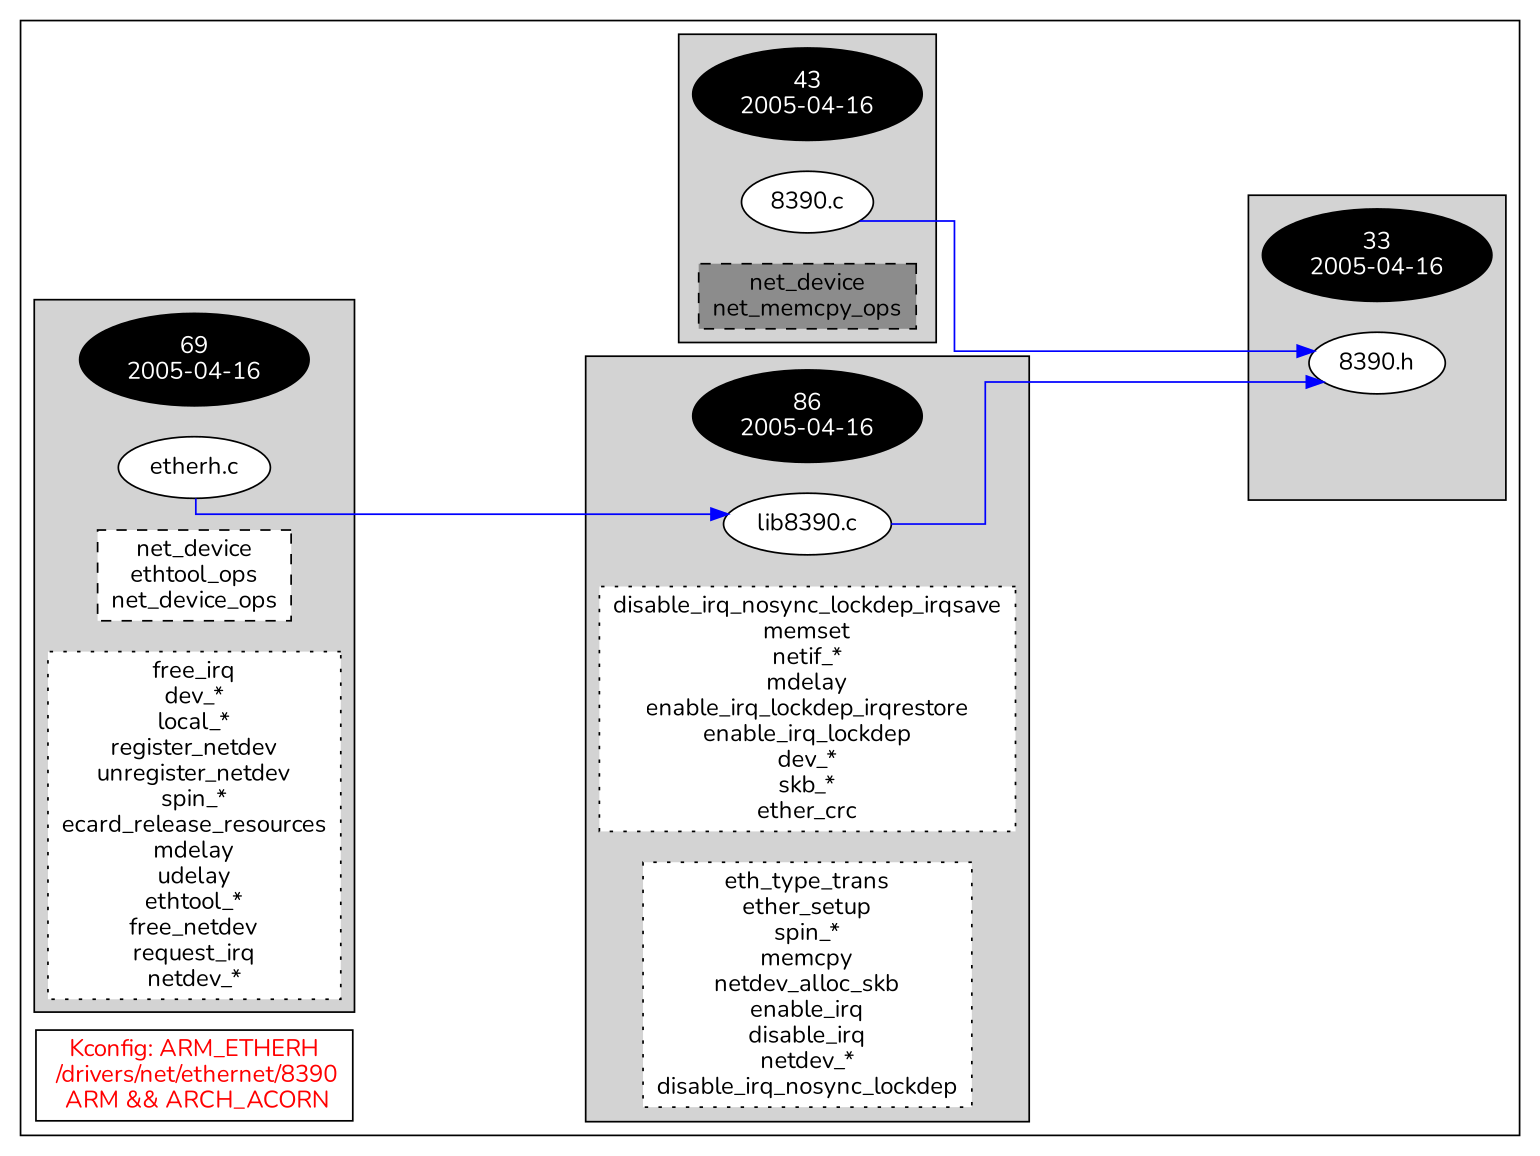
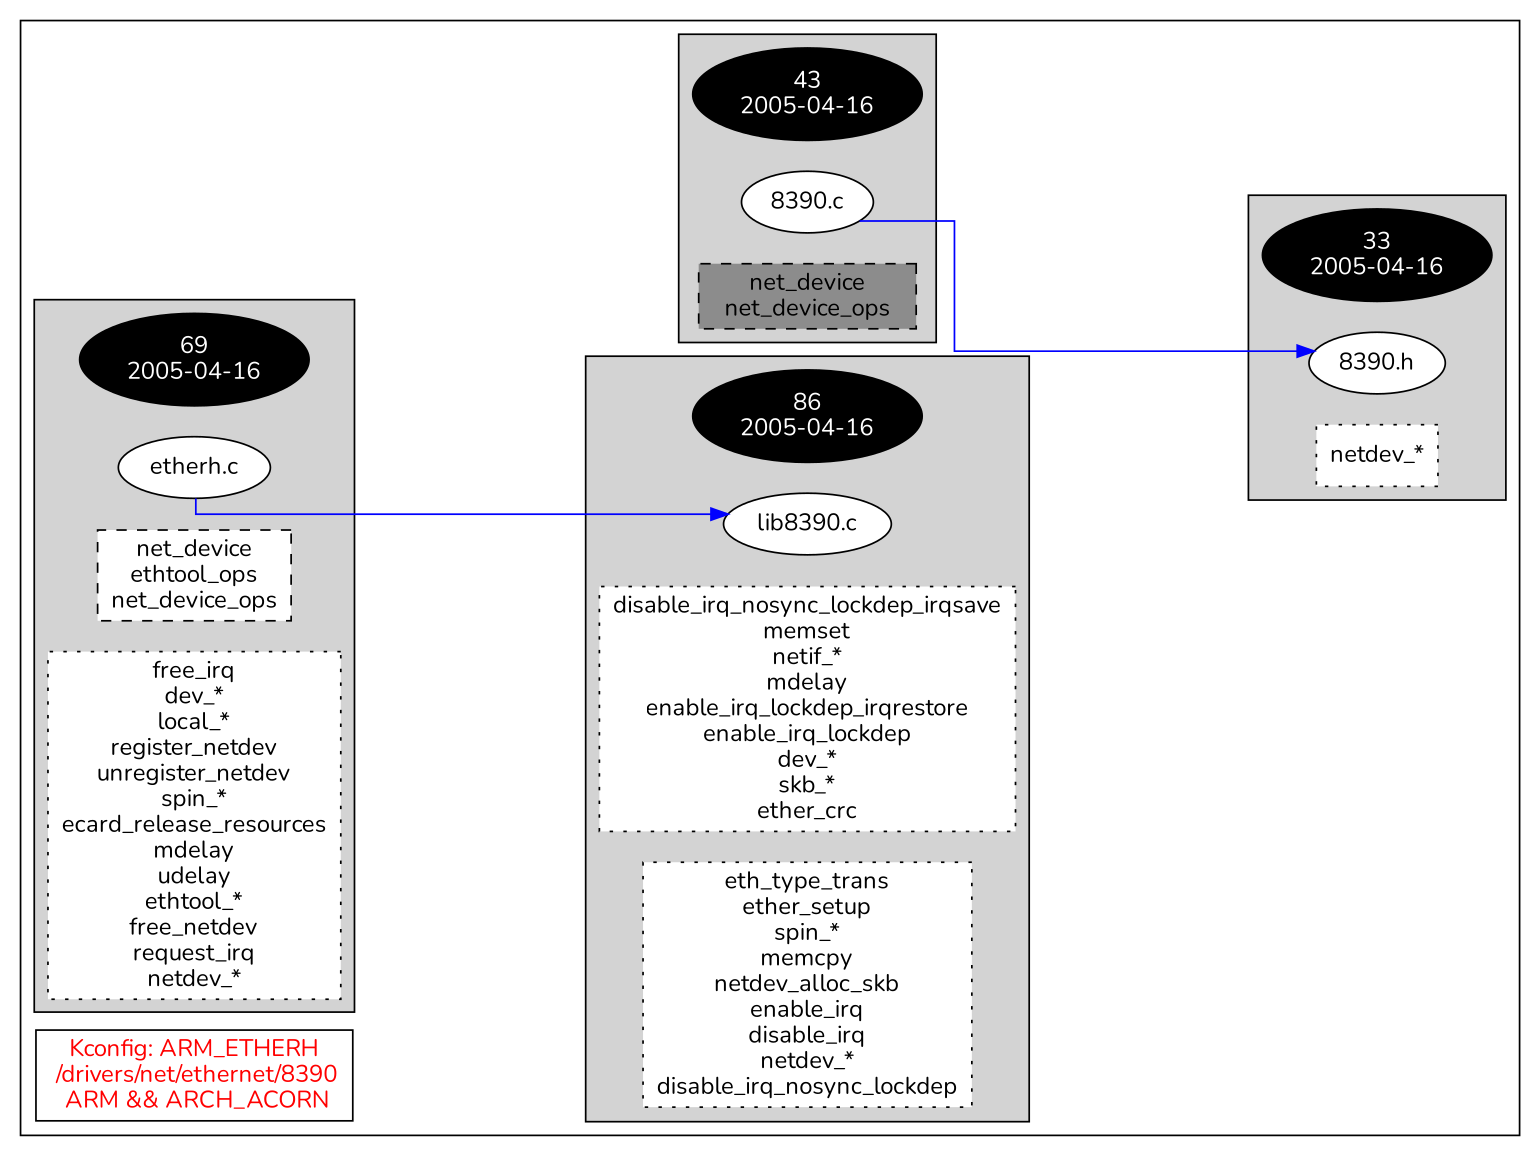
  digraph {
    fontname=Nunito
    rankdir=LR
    ranksep=2
    splines=ortho
    node [fillcolor=white fontcolor=black fontname=Nunito style=filled]
    edge [color=blue fontname=Nunito]
    n1 [fillcolor=black fontcolor=white label="69\n2005-04-16"]
    n2 [label="etherh.c\n"]
    n3 [label="net_device\nethtool_ops\nnet_device_ops\n" shape=box style="filled,dashed"]
    n4 [label="free_irq\ndev_*\nlocal_*\nregister_netdev\nunregister_netdev\nspin_*\necard_release_resources\nmdelay\nudelay\nethtool_*\nfree_netdev\nrequest_irq\nnetdev_*\n" shape=box style="filled,dotted"]
    n5 [fillcolor=black fontcolor=white label="86\n2005-04-16"]
    n6 [label="lib8390.c\n"]
    n7 [label="disable_irq_nosync_lockdep_irqsave\nmemset\nnetif_*\nmdelay\nenable_irq_lockdep_irqrestore\nenable_irq_lockdep\ndev_*\nskb_*\nether_crc\n" shape=box style="filled,dotted"]
    n8 [label="eth_type_trans\nether_setup\nspin_*\nmemcpy\nnetdev_alloc_skb\nenable_irq\ndisable_irq\nnetdev_*\ndisable_irq_nosync_lockdep\n" shape=box style="filled,dotted"]
    n9 [fillcolor=black fontcolor=white label="33\n2005-04-16"]
    n10 [label="8390.h\n"]
+   n11 [label="netdev_*\n" shape=box style="filled,dotted"]
    n12 [fillcolor=black fontcolor=white label="43\n2005-04-16"]
    n13 [label="8390.c\n"]
-   n14 [fillcolor=grey55 label="net_device\nnet_memcpy_ops\n" shape=box style="filled,dashed"]
+   n14 [fillcolor=grey55 label="net_device\nnet_device_ops\n" shape=box style="filled,dashed"]
    n15 [fontcolor=red label="Kconfig: ARM_ETHERH\n /drivers/net/ethernet/8390\n  ARM && ARCH_ACORN " shape=box fillcolor="" style=""]
    subgraph cluster_1 {
      n15
      subgraph cluster_2 {
        style=filled
        n1
        n2
        n3
        n4
      }
      subgraph cluster_3 {
        style=filled
        n5
        n6
        n7
        n8
      }
      subgraph cluster_4 {
        style=filled
        n9
        n10
+       n11
      }
      subgraph cluster_5 {
        style=filled
        n12
        n13
        n14
      }
    }
    n2 -> n6
-   n6 -> n10
    n13 -> n10
  }
